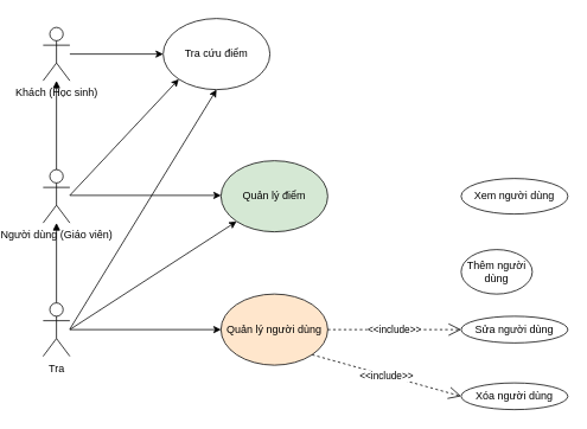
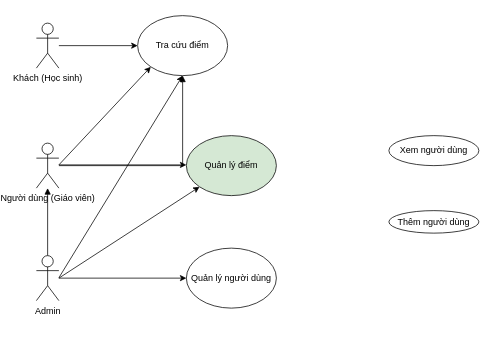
  <mxCell id="0" />
  <mxCell id="1" parent="0" />
  <mxCell id="2" value="" style="edgeStyle=orthogonalEdgeStyle;rounded=0;orthogonalLoop=1;jettySize=auto;html=1;endArrow=block;endFill=1;" edge="1" parent="1" source="3" target="5"><mxGeometry relative="1" as="geometry" /></mxCell>
- <mxCell id="3" value="Tra" style="shape=umlActor;verticalLabelPosition=bottom;verticalAlign=top;html=1;outlineConnect=0;" vertex="1" parent="1"><mxGeometry x="20" y="340" width="30" height="60" as="geometry" /></mxCell>
- <mxCell id="4" value="" style="edgeStyle=orthogonalEdgeStyle;rounded=0;orthogonalLoop=1;jettySize=auto;html=1;endArrow=block;endFill=1;" edge="1" parent="1" source="5" target="6"><mxGeometry relative="1" as="geometry" /></mxCell>
+ <mxCell id="3" value="Admin" style="shape=umlActor;verticalLabelPosition=bottom;verticalAlign=top;html=1;outlineConnect=0;" vertex="1" parent="1"><mxGeometry x="20" y="340" width="30" height="60" as="geometry" /></mxCell>
+ <mxCell id="4" value="" style="edgeStyle=orthogonalEdgeStyle;rounded=0;orthogonalLoop=1;jettySize=auto;html=1;endArrow=block;endFill=1;" edge="1" parent="1" source="5" target="14"><mxGeometry relative="1" as="geometry" /></mxCell>
  <mxCell id="5" value="Người dùng (Giáo viên)" style="shape=umlActor;verticalLabelPosition=bottom;verticalAlign=top;html=1;outlineConnect=0;" vertex="1" parent="1"><mxGeometry x="20" y="190" width="30" height="60" as="geometry" /></mxCell>
  <mxCell id="6" value="Khách (Học sinh)" style="shape=umlActor;verticalLabelPosition=bottom;verticalAlign=top;html=1;outlineConnect=0;" vertex="1" parent="1"><mxGeometry x="20" y="30" width="30" height="60" as="geometry" /></mxCell>
- <mxCell id="7" value="Quản lý người dùng" style="ellipse;whiteSpace=wrap;html=1;fillColor=#ffe6cc;" vertex="1" parent="1"><mxGeometry x="220" y="330" width="120" height="80" as="geometry" /></mxCell>
- <mxCell id="8" value="Thêm người dùng" style="ellipse;whiteSpace=wrap;html=1;" vertex="1" parent="1"><mxGeometry x="490" y="280" width="80" height="50" as="geometry" /></mxCell>
- <mxCell id="9" value="Sửa người dùng" style="ellipse;whiteSpace=wrap;html=1;" vertex="1" parent="1"><mxGeometry x="490" y="355" width="120" height="30" as="geometry" /></mxCell>
- <mxCell id="10" value="Xóa người dùng" style="ellipse;whiteSpace=wrap;html=1;" vertex="1" parent="1"><mxGeometry x="490" y="430" width="120" height="30" as="geometry" /></mxCell>
- <mxCell id="11" value="&amp;lt;&amp;lt;include&amp;gt;&amp;gt;" style="endArrow=open;endSize=12;dashed=1;html=1;rounded=0;exitX=1;exitY=0.5;exitDx=0;exitDy=0;entryX=0;entryY=0.5;entryDx=0;entryDy=0;" edge="1" parent="1" source="7" target="9"><mxGeometry width="160" relative="1" as="geometry"><mxPoint x="272.426" y="321.716" as="sourcePoint" /><mxPoint x="410" y="250" as="targetPoint" /></mxGeometry></mxCell>
- <mxCell id="12" value="&amp;lt;&amp;lt;include&amp;gt;&amp;gt;" style="endArrow=open;endSize=12;dashed=1;html=1;rounded=0;exitX=1;exitY=1;exitDx=0;exitDy=0;entryX=0;entryY=0.5;entryDx=0;entryDy=0;" edge="1" parent="1" source="7" target="10"><mxGeometry width="160" relative="1" as="geometry"><mxPoint x="282.426" y="331.716" as="sourcePoint" /><mxPoint x="420" y="260" as="targetPoint" /></mxGeometry></mxCell>
+ <mxCell id="7" value="Quản lý người dùng" style="ellipse;whiteSpace=wrap;html=1;" vertex="1" parent="1"><mxGeometry x="220" y="330" width="120" height="80" as="geometry" /></mxCell>
+ <mxCell id="8" value="Thêm người dùng" style="ellipse;whiteSpace=wrap;html=1;" vertex="1" parent="1"><mxGeometry x="490" y="280" width="120" height="30" as="geometry" /></mxCell>
  <mxCell id="13" value="" style="endArrow=classic;html=1;rounded=0;entryX=0;entryY=0.5;entryDx=0;entryDy=0;" edge="1" parent="1" source="3" target="7"><mxGeometry width="50" height="50" relative="1" as="geometry"><mxPoint x="90" y="410" as="sourcePoint" /><mxPoint x="140" y="360" as="targetPoint" /></mxGeometry></mxCell>
  <mxCell id="14" value="Tra cứu điểm" style="ellipse;whiteSpace=wrap;html=1;" vertex="1" parent="1"><mxGeometry x="155" y="20" width="120" height="80" as="geometry" /></mxCell>
  <mxCell id="15" value="Quản lý điểm" style="ellipse;whiteSpace=wrap;html=1;fillColor=#d5e8d4;" vertex="1" parent="1"><mxGeometry x="220" y="180" width="120" height="80" as="geometry" /></mxCell>
- <mxCell id="16" value="Xem người dùng" style="ellipse;whiteSpace=wrap;html=1;" vertex="1" parent="1"><mxGeometry x="490" y="200" width="120" height="40" as="geometry" /></mxCell>
+ <mxCell id="16" value="Xem người dùng" style="ellipse;whiteSpace=wrap;html=1;" vertex="1" parent="1"><mxGeometry x="490" y="180" width="120" height="40" as="geometry" /></mxCell>
  <mxCell id="17" value="" style="endArrow=classic;html=1;rounded=0;entryX=0;entryY=0.5;entryDx=0;entryDy=0;" edge="1" parent="1"><mxGeometry width="50" height="50" relative="1" as="geometry"><mxPoint x="50" y="219" as="sourcePoint" /><mxPoint x="220" y="219" as="targetPoint" /></mxGeometry></mxCell>
  <mxCell id="18" value="" style="endArrow=classic;html=1;rounded=0;entryX=0.5;entryY=1;entryDx=0;entryDy=0;" edge="1" parent="1" target="14"><mxGeometry width="50" height="50" relative="1" as="geometry"><mxPoint x="50" y="369.5" as="sourcePoint" /><mxPoint x="220" y="369.5" as="targetPoint" /></mxGeometry></mxCell>
  <mxCell id="19" value="" style="endArrow=classic;html=1;rounded=0;entryX=0;entryY=1;entryDx=0;entryDy=0;" edge="1" parent="1" target="14"><mxGeometry width="50" height="50" relative="1" as="geometry"><mxPoint x="50" y="219" as="sourcePoint" /><mxPoint x="220" y="219" as="targetPoint" /></mxGeometry></mxCell>
  <mxCell id="20" value="" style="endArrow=classic;html=1;rounded=0;entryX=0;entryY=1;entryDx=0;entryDy=0;" edge="1" parent="1" target="15"><mxGeometry width="50" height="50" relative="1" as="geometry"><mxPoint x="50" y="370" as="sourcePoint" /><mxPoint x="250" y="400" as="targetPoint" /></mxGeometry></mxCell>
  <mxCell id="21" value="" style="endArrow=classic;html=1;rounded=0;entryX=0;entryY=0.5;entryDx=0;entryDy=0;" edge="1" parent="1" target="14"><mxGeometry width="50" height="50" relative="1" as="geometry"><mxPoint x="50" y="60" as="sourcePoint" /><mxPoint x="247.574" y="98.284" as="targetPoint" /></mxGeometry></mxCell>
